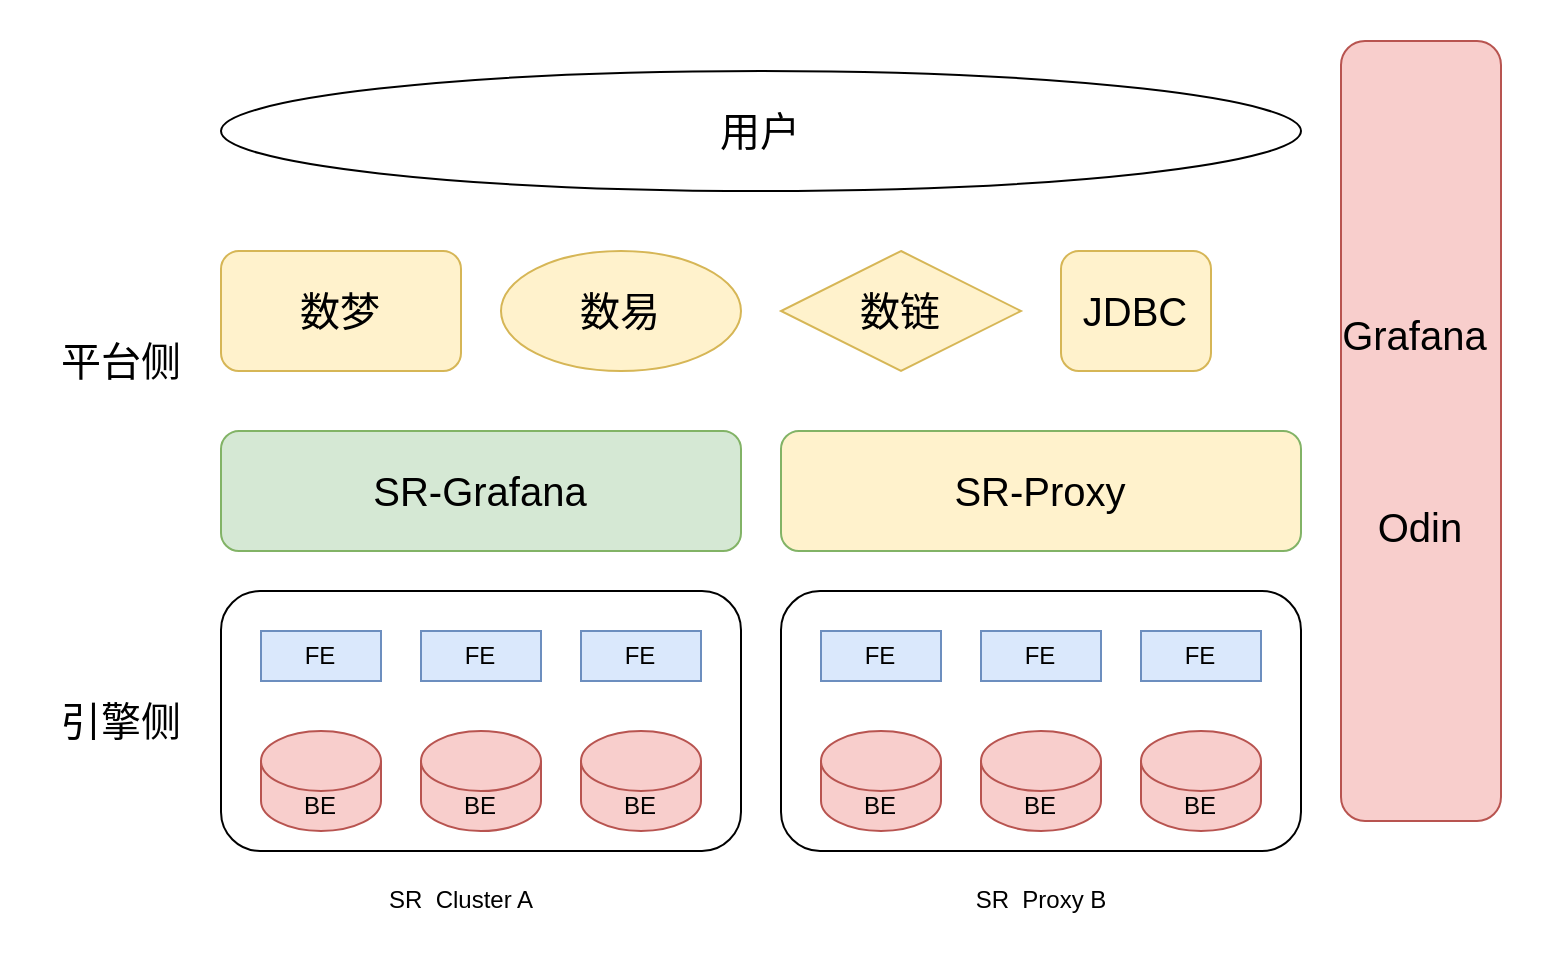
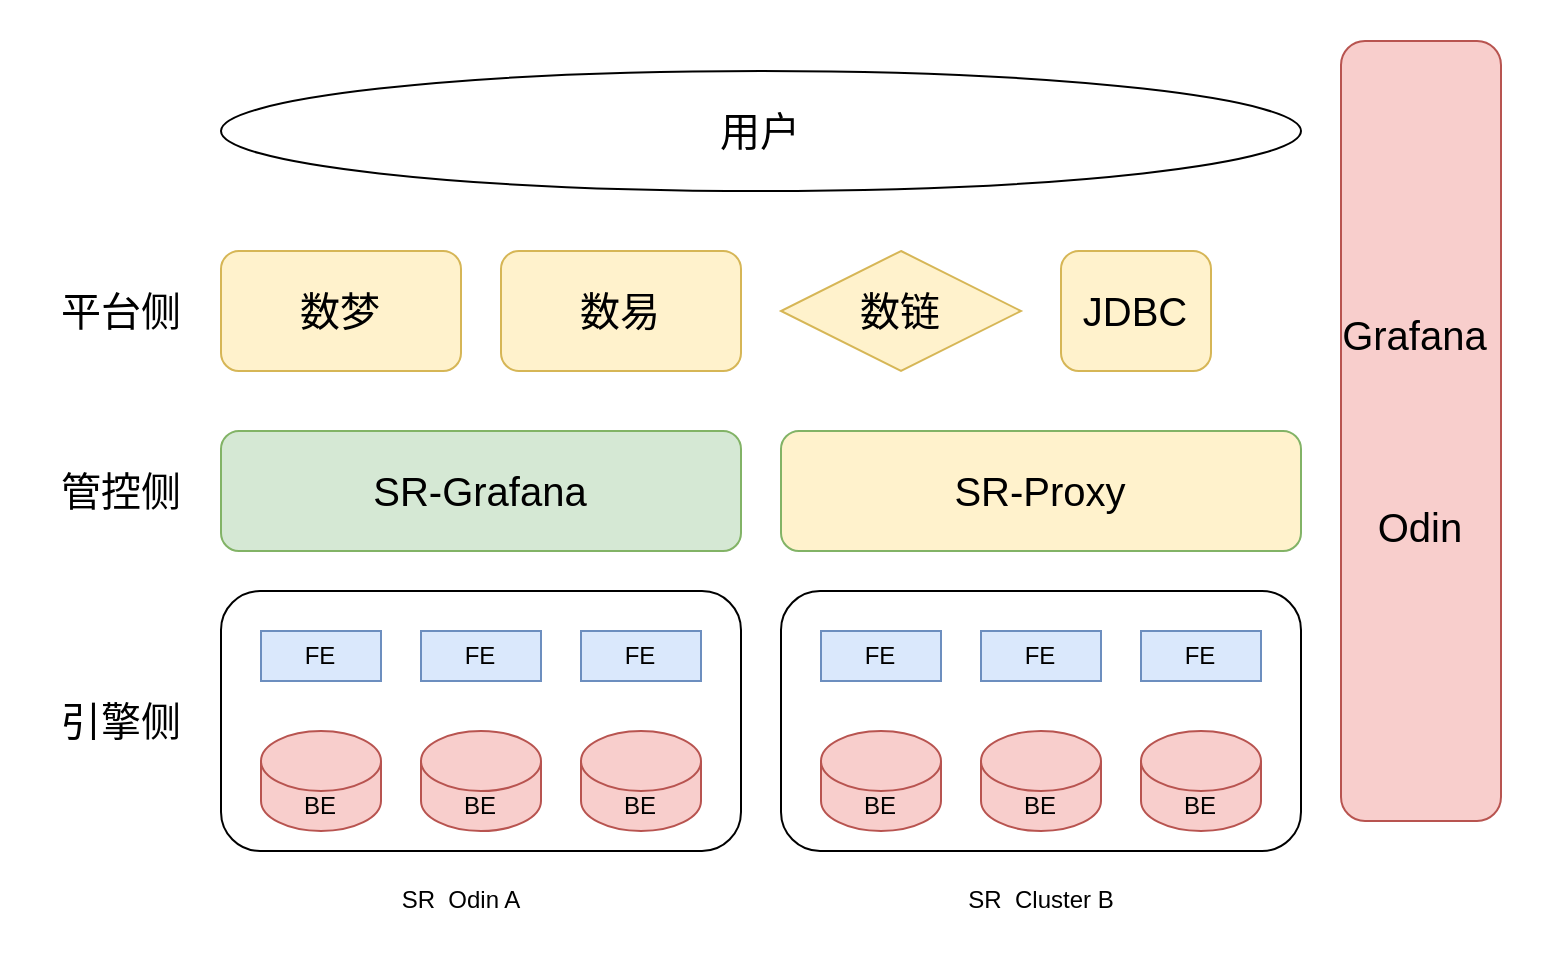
  <mxCell id="0" />
  <mxCell id="1" parent="0" />
  <mxCell id="2" value="&lt;font style=&quot;font-size: 20px;&quot;&gt;用户&lt;/font&gt;" style="ellipse;whiteSpace=wrap;html=1;" vertex="1" parent="1"><mxGeometry x="110" y="35" width="540" height="60" as="geometry" /></mxCell>
  <mxCell id="3" value="&lt;font style=&quot;font-size: 20px;&quot;&gt;数梦&lt;/font&gt;" style="rounded=1;whiteSpace=wrap;html=1;fillColor=#fff2cc;strokeColor=#d6b656;" vertex="1" parent="1"><mxGeometry x="110" y="125" width="120" height="60" as="geometry" /></mxCell>
- <mxCell id="4" value="&lt;font style=&quot;font-size: 20px;&quot;&gt;数易&lt;/font&gt;" style="ellipse;whiteSpace=wrap;html=1;fillColor=#fff2cc;strokeColor=#d6b656;" vertex="1" parent="1"><mxGeometry x="250" y="125" width="120" height="60" as="geometry" /></mxCell>
+ <mxCell id="4" value="&lt;font style=&quot;font-size: 20px;&quot;&gt;数易&lt;/font&gt;" style="rounded=1;whiteSpace=wrap;html=1;fillColor=#fff2cc;strokeColor=#d6b656;" vertex="1" parent="1"><mxGeometry x="250" y="125" width="120" height="60" as="geometry" /></mxCell>
  <mxCell id="5" value="&lt;font style=&quot;font-size: 20px;&quot;&gt;数链&lt;/font&gt;" style="rhombus;whiteSpace=wrap;html=1;fillColor=#fff2cc;strokeColor=#d6b656;" vertex="1" parent="1"><mxGeometry x="390" y="125" width="120" height="60" as="geometry" /></mxCell>
  <mxCell id="6" value="&lt;font style=&quot;font-size: 20px;&quot;&gt;JDBC&lt;/font&gt;" style="rounded=1;whiteSpace=wrap;html=1;fillColor=#fff2cc;strokeColor=#d6b656;" vertex="1" parent="1"><mxGeometry x="530" y="125" width="75" height="60" as="geometry" /></mxCell>
  <mxCell id="7" value="&lt;font style=&quot;font-size: 20px;&quot;&gt;SR-Grafana&lt;/font&gt;" style="rounded=1;whiteSpace=wrap;html=1;fillColor=#d5e8d4;strokeColor=#82b366;" vertex="1" parent="1"><mxGeometry x="110" y="215" width="260" height="60" as="geometry" /></mxCell>
  <mxCell id="8" value="&lt;font style=&quot;font-size: 20px;&quot;&gt;SR-Proxy&lt;/font&gt;" style="rounded=1;whiteSpace=wrap;html=1;fillColor=#fff2cc;strokeColor=#82b366;" vertex="1" parent="1"><mxGeometry x="390" y="215" width="260" height="60" as="geometry" /></mxCell>
  <mxCell id="9" value="" style="rounded=1;whiteSpace=wrap;html=1;" vertex="1" parent="1"><mxGeometry x="110" y="295" width="260" height="130" as="geometry" /></mxCell>
  <mxCell id="10" value="" style="rounded=1;whiteSpace=wrap;html=1;" vertex="1" parent="1"><mxGeometry x="390" y="295" width="260" height="130" as="geometry" /></mxCell>
  <mxCell id="11" value="FE" style="rounded=0;whiteSpace=wrap;html=1;fillColor=#dae8fc;strokeColor=#6c8ebf;" vertex="1" parent="1"><mxGeometry x="130" y="315" width="60" height="25" as="geometry" /></mxCell>
- <mxCell id="12" value="SR&amp;nbsp; Cluster A" style="text;html=1;align=center;verticalAlign=middle;resizable=0;points=[];autosize=1;strokeColor=none;fillColor=none;" vertex="1" parent="1"><mxGeometry x="180" y="435" width="100" height="30" as="geometry" /></mxCell>
- <mxCell id="13" value="SR&amp;nbsp; Proxy B" style="text;html=1;align=center;verticalAlign=middle;resizable=0;points=[];autosize=1;strokeColor=none;fillColor=none;" vertex="1" parent="1"><mxGeometry x="470" y="435" width="100" height="30" as="geometry" /></mxCell>
+ <mxCell id="12" value="SR&amp;nbsp; Odin A" style="text;html=1;align=center;verticalAlign=middle;resizable=0;points=[];autosize=1;strokeColor=none;fillColor=none;" vertex="1" parent="1"><mxGeometry x="180" y="435" width="100" height="30" as="geometry" /></mxCell>
+ <mxCell id="13" value="SR&amp;nbsp; Cluster B" style="text;html=1;align=center;verticalAlign=middle;resizable=0;points=[];autosize=1;strokeColor=none;fillColor=none;" vertex="1" parent="1"><mxGeometry x="470" y="435" width="100" height="30" as="geometry" /></mxCell>
  <mxCell id="14" value="FE" style="rounded=0;whiteSpace=wrap;html=1;fillColor=#dae8fc;strokeColor=#6c8ebf;" vertex="1" parent="1"><mxGeometry x="210" y="315" width="60" height="25" as="geometry" /></mxCell>
  <mxCell id="15" value="FE" style="rounded=0;whiteSpace=wrap;html=1;fillColor=#dae8fc;strokeColor=#6c8ebf;" vertex="1" parent="1"><mxGeometry x="290" y="315" width="60" height="25" as="geometry" /></mxCell>
  <mxCell id="16" value="BE" style="shape=cylinder3;whiteSpace=wrap;html=1;boundedLbl=1;backgroundOutline=1;size=15;fillColor=#f8cecc;strokeColor=#b85450;" vertex="1" parent="1"><mxGeometry x="130" y="365" width="60" height="50" as="geometry" /></mxCell>
  <mxCell id="17" value="BE" style="shape=cylinder3;whiteSpace=wrap;html=1;boundedLbl=1;backgroundOutline=1;size=15;fillColor=#f8cecc;strokeColor=#b85450;" vertex="1" parent="1"><mxGeometry x="210" y="365" width="60" height="50" as="geometry" /></mxCell>
  <mxCell id="18" value="BE" style="shape=cylinder3;whiteSpace=wrap;html=1;boundedLbl=1;backgroundOutline=1;size=15;fillColor=#f8cecc;strokeColor=#b85450;" vertex="1" parent="1"><mxGeometry x="290" y="365" width="60" height="50" as="geometry" /></mxCell>
  <mxCell id="19" value="FE" style="rounded=0;whiteSpace=wrap;html=1;fillColor=#dae8fc;strokeColor=#6c8ebf;" vertex="1" parent="1"><mxGeometry x="410" y="315" width="60" height="25" as="geometry" /></mxCell>
  <mxCell id="20" value="FE" style="rounded=0;whiteSpace=wrap;html=1;fillColor=#dae8fc;strokeColor=#6c8ebf;" vertex="1" parent="1"><mxGeometry x="490" y="315" width="60" height="25" as="geometry" /></mxCell>
  <mxCell id="21" value="FE" style="rounded=0;whiteSpace=wrap;html=1;fillColor=#dae8fc;strokeColor=#6c8ebf;" vertex="1" parent="1"><mxGeometry x="570" y="315" width="60" height="25" as="geometry" /></mxCell>
  <mxCell id="22" value="BE" style="shape=cylinder3;whiteSpace=wrap;html=1;boundedLbl=1;backgroundOutline=1;size=15;fillColor=#f8cecc;strokeColor=#b85450;" vertex="1" parent="1"><mxGeometry x="410" y="365" width="60" height="50" as="geometry" /></mxCell>
  <mxCell id="23" value="BE" style="shape=cylinder3;whiteSpace=wrap;html=1;boundedLbl=1;backgroundOutline=1;size=15;fillColor=#f8cecc;strokeColor=#b85450;" vertex="1" parent="1"><mxGeometry x="490" y="365" width="60" height="50" as="geometry" /></mxCell>
  <mxCell id="24" value="BE" style="shape=cylinder3;whiteSpace=wrap;html=1;boundedLbl=1;backgroundOutline=1;size=15;fillColor=#f8cecc;strokeColor=#b85450;" vertex="1" parent="1"><mxGeometry x="570" y="365" width="60" height="50" as="geometry" /></mxCell>
- <mxCell id="25" value="&lt;font style=&quot;font-size: 20px;&quot;&gt;平台侧&lt;/font&gt;" style="text;html=1;align=center;verticalAlign=middle;resizable=0;points=[];autosize=1;strokeColor=none;fillColor=none;" vertex="1" parent="1"><mxGeometry x="20" y="160" width="80" height="40" as="geometry" /></mxCell>
+ <mxCell id="25" value="&lt;font style=&quot;font-size: 20px;&quot;&gt;平台侧&lt;/font&gt;" style="text;html=1;align=center;verticalAlign=middle;resizable=0;points=[];autosize=1;strokeColor=none;fillColor=none;" vertex="1" parent="1"><mxGeometry x="20" y="135" width="80" height="40" as="geometry" /></mxCell>
+ <mxCell id="26" value="&lt;span style=&quot;font-size: 20px;&quot;&gt;管控侧&lt;/span&gt;" style="text;html=1;align=center;verticalAlign=middle;resizable=0;points=[];autosize=1;strokeColor=none;fillColor=none;" vertex="1" parent="1"><mxGeometry x="20" y="225" width="80" height="40" as="geometry" /></mxCell>
  <mxCell id="27" value="&lt;font style=&quot;font-size: 20px;&quot;&gt;引擎侧&lt;/font&gt;" style="text;html=1;align=center;verticalAlign=middle;resizable=0;points=[];autosize=1;strokeColor=none;fillColor=none;" vertex="1" parent="1"><mxGeometry x="20" y="340" width="80" height="40" as="geometry" /></mxCell>
  <mxCell id="28" value="&lt;font style=&quot;font-size: 20px;&quot;&gt;Grafana&amp;nbsp;&lt;/font&gt;&lt;div&gt;&lt;font style=&quot;font-size: 20px;&quot;&gt;&lt;br&gt;&lt;/font&gt;&lt;/div&gt;&lt;div&gt;&lt;font style=&quot;font-size: 20px;&quot;&gt;&lt;br&gt;&lt;/font&gt;&lt;/div&gt;&lt;div&gt;&lt;font style=&quot;font-size: 20px;&quot;&gt;&lt;br&gt;&lt;/font&gt;&lt;/div&gt;&lt;div&gt;&lt;font style=&quot;font-size: 20px;&quot;&gt;Odin&lt;/font&gt;&lt;/div&gt;" style="rounded=1;whiteSpace=wrap;html=1;fillColor=#f8cecc;strokeColor=#b85450;" vertex="1" parent="1"><mxGeometry x="670" y="20" width="80" height="390" as="geometry" /></mxCell>
